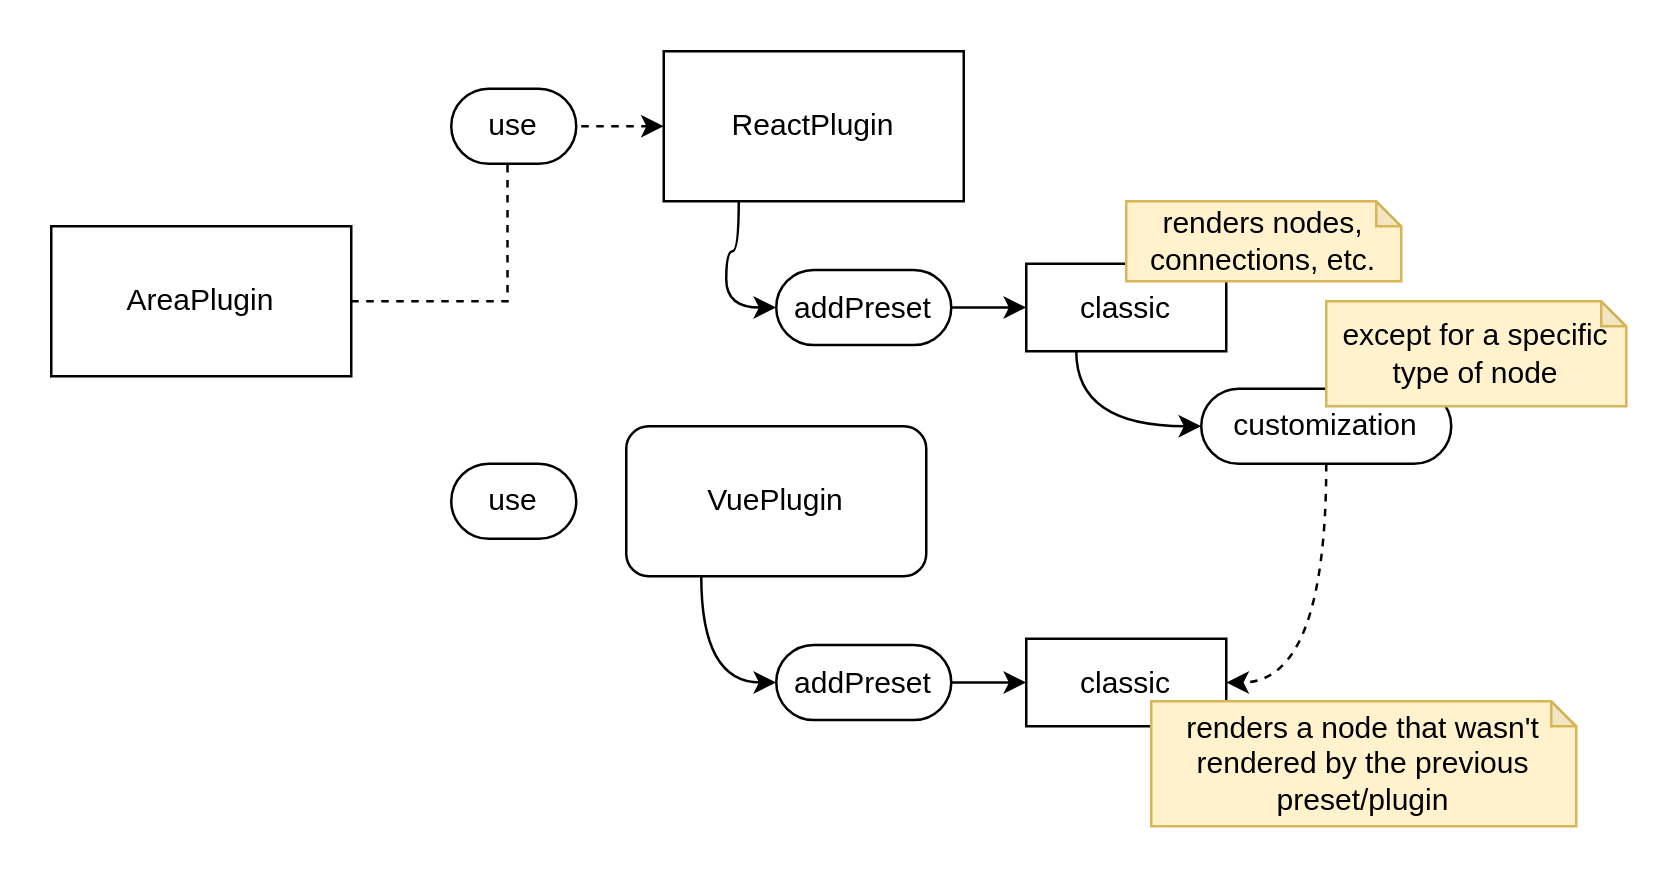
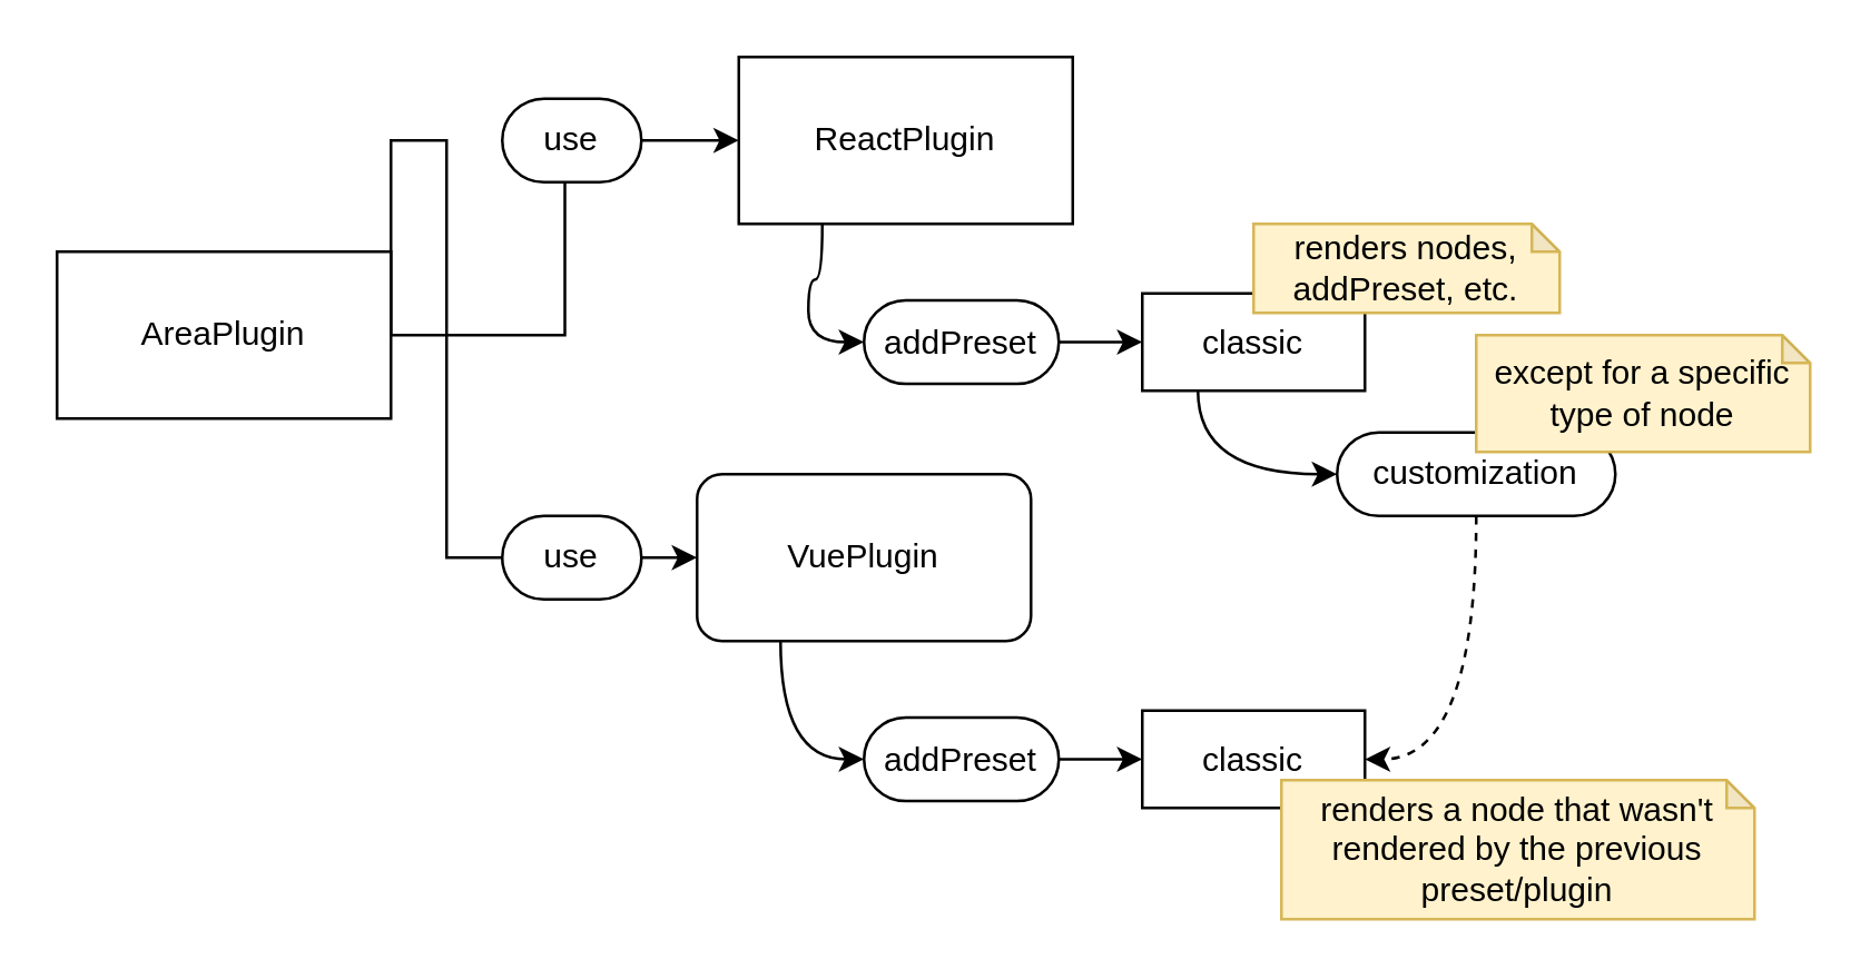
  <mxCell id="0" />
  <mxCell id="1" parent="0" />
  <mxCell id="2" style="edgeStyle=orthogonalEdgeStyle;rounded=0;orthogonalLoop=1;jettySize=auto;html=1;exitX=0.25;exitY=1;exitDx=0;exitDy=0;entryX=0;entryY=0.5;entryDx=0;entryDy=0;curved=1;" parent="1" source="3" target="21" edge="1"><mxGeometry relative="1" as="geometry" /></mxCell>
  <mxCell id="3" value="classic" style="rounded=0;whiteSpace=wrap;html=1;" parent="1" vertex="1"><mxGeometry x="410" y="105" width="80" height="35" as="geometry" /></mxCell>
  <mxCell id="4" style="edgeStyle=orthogonalEdgeStyle;rounded=0;orthogonalLoop=1;jettySize=auto;html=1;exitX=0.25;exitY=1;exitDx=0;exitDy=0;entryX=0;entryY=0.5;entryDx=0;entryDy=0;curved=1;" parent="1" source="5" target="7" edge="1"><mxGeometry relative="1" as="geometry" /></mxCell>
  <mxCell id="5" value="ReactPlugin" style="rounded=0;whiteSpace=wrap;html=1;" parent="1" vertex="1"><mxGeometry x="265" y="20" width="120" height="60" as="geometry" /></mxCell>
  <mxCell id="6" style="edgeStyle=orthogonalEdgeStyle;rounded=0;orthogonalLoop=1;jettySize=auto;html=1;exitX=1;exitY=0.5;exitDx=0;exitDy=0;entryX=0;entryY=0.5;entryDx=0;entryDy=0;" parent="1" source="7" target="3" edge="1"><mxGeometry relative="1" as="geometry" /></mxCell>
  <mxCell id="7" value="addPreset" style="rounded=1;whiteSpace=wrap;html=1;arcSize=50;" parent="1" vertex="1"><mxGeometry x="310" y="107.5" width="70" height="30" as="geometry" /></mxCell>
- <mxCell id="8" value="renders nodes, connections, etc." style="shape=note;whiteSpace=wrap;html=1;backgroundOutline=1;darkOpacity=0.05;size=10;fillColor=#fff2cc;strokeColor=#d6b656;" parent="1" vertex="1"><mxGeometry x="450" y="80" width="110" height="32" as="geometry" /></mxCell>
+ <mxCell id="8" value="renders nodes, addPreset, etc." style="shape=note;whiteSpace=wrap;html=1;backgroundOutline=1;darkOpacity=0.05;size=10;fillColor=#fff2cc;strokeColor=#d6b656;" parent="1" vertex="1"><mxGeometry x="450" y="80" width="110" height="32" as="geometry" /></mxCell>
  <mxCell id="9" value="classic" style="rounded=0;whiteSpace=wrap;html=1;" parent="1" vertex="1"><mxGeometry x="410" y="255" width="80" height="35" as="geometry" /></mxCell>
  <mxCell id="10" style="edgeStyle=orthogonalEdgeStyle;rounded=0;orthogonalLoop=1;jettySize=auto;html=1;exitX=0.25;exitY=1;exitDx=0;exitDy=0;entryX=0;entryY=0.5;entryDx=0;entryDy=0;curved=1;" parent="1" source="11" target="13" edge="1"><mxGeometry relative="1" as="geometry" /></mxCell>
  <mxCell id="11" value="VuePlugin" style="whiteSpace=wrap;html=1;rounded=1;" parent="1" vertex="1"><mxGeometry x="250" y="170" width="120" height="60" as="geometry" /></mxCell>
  <mxCell id="12" style="edgeStyle=orthogonalEdgeStyle;rounded=0;orthogonalLoop=1;jettySize=auto;html=1;exitX=1;exitY=0.5;exitDx=0;exitDy=0;entryX=0;entryY=0.5;entryDx=0;entryDy=0;" parent="1" source="13" target="9" edge="1"><mxGeometry relative="1" as="geometry" /></mxCell>
  <mxCell id="13" value="addPreset" style="rounded=1;whiteSpace=wrap;html=1;arcSize=50;" parent="1" vertex="1"><mxGeometry x="310" y="257.5" width="70" height="30" as="geometry" /></mxCell>
  <mxCell id="14" value="renders a node that wasn't rendered by the previous preset/plugin" style="shape=note;whiteSpace=wrap;html=1;backgroundOutline=1;darkOpacity=0.05;size=10;fillColor=#fff2cc;strokeColor=#d6b656;" parent="1" vertex="1"><mxGeometry x="460" y="280" width="170" height="50" as="geometry" /></mxCell>
- <mxCell id="15" style="edgeStyle=orthogonalEdgeStyle;rounded=0;orthogonalLoop=1;jettySize=auto;html=1;exitX=1;exitY=0.5;exitDx=0;exitDy=0;entryX=0;entryY=0.5;entryDx=0;entryDy=0;dashed=1;" parent="1" source="17" target="5" edge="1"><mxGeometry relative="1" as="geometry" /></mxCell>
+ <mxCell id="15" style="edgeStyle=orthogonalEdgeStyle;rounded=0;orthogonalLoop=1;jettySize=auto;html=1;exitX=1;exitY=0.5;exitDx=0;exitDy=0;entryX=0;entryY=0.5;entryDx=0;entryDy=0;" parent="1" source="17" target="5" edge="1"><mxGeometry relative="1" as="geometry" /></mxCell>
+ <mxCell id="16" style="edgeStyle=orthogonalEdgeStyle;rounded=0;orthogonalLoop=1;jettySize=auto;html=1;exitX=1;exitY=0.5;exitDx=0;exitDy=0;entryX=0;entryY=0.5;entryDx=0;entryDy=0;" parent="1" source="17" target="11" edge="1"><mxGeometry relative="1" as="geometry"><Array as="points"><mxPoint x="160" y="50" /><mxPoint x="160" y="200" /></Array></mxGeometry></mxCell>
  <mxCell id="17" value="AreaPlugin" style="rounded=0;whiteSpace=wrap;html=1;" parent="1" vertex="1"><mxGeometry x="20" y="90" width="120" height="60" as="geometry" /></mxCell>
  <mxCell id="18" value="use" style="rounded=1;whiteSpace=wrap;html=1;arcSize=50;" parent="1" vertex="1"><mxGeometry x="180" y="35" width="50" height="30" as="geometry" /></mxCell>
  <mxCell id="19" value="use" style="rounded=1;whiteSpace=wrap;html=1;arcSize=50;" parent="1" vertex="1"><mxGeometry x="180" y="185" width="50" height="30" as="geometry" /></mxCell>
  <mxCell id="20" style="edgeStyle=orthogonalEdgeStyle;rounded=0;orthogonalLoop=1;jettySize=auto;html=1;exitX=0.5;exitY=1;exitDx=0;exitDy=0;entryX=1;entryY=0.5;entryDx=0;entryDy=0;curved=1;dashed=1;" parent="1" source="21" target="9" edge="1"><mxGeometry relative="1" as="geometry" /></mxCell>
  <mxCell id="21" value="customization" style="rounded=1;whiteSpace=wrap;html=1;arcSize=50;" parent="1" vertex="1"><mxGeometry x="480" y="155" width="100" height="30" as="geometry" /></mxCell>
  <mxCell id="22" value="except for a specific type of node" style="shape=note;whiteSpace=wrap;html=1;backgroundOutline=1;darkOpacity=0.05;size=10;fillColor=#fff2cc;strokeColor=#d6b656;" parent="1" vertex="1"><mxGeometry x="530" y="120" width="120" height="42" as="geometry" /></mxCell>
